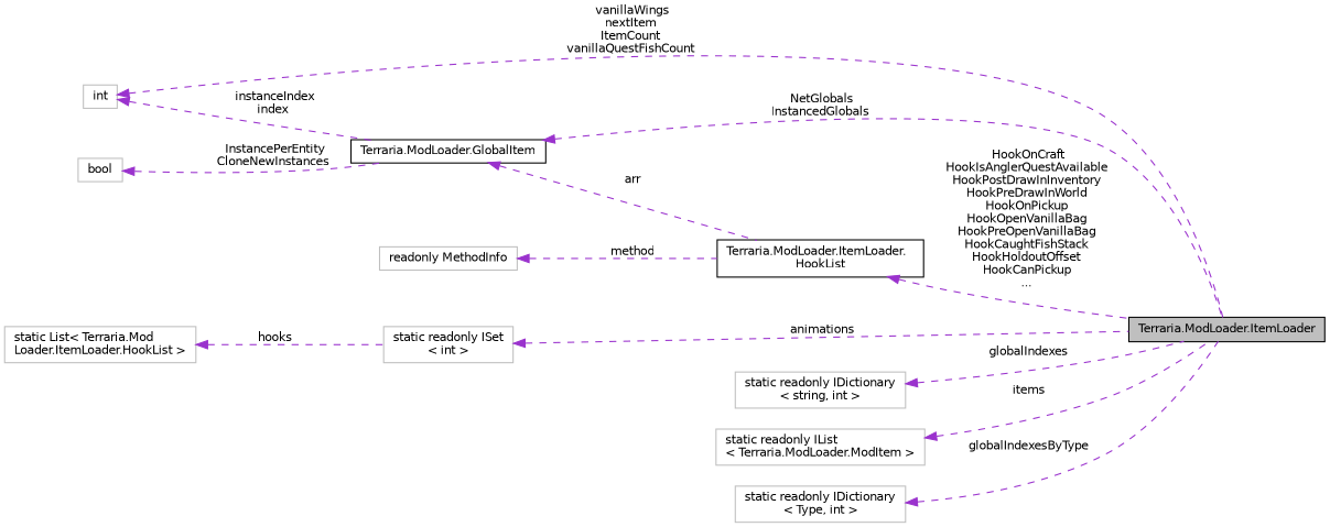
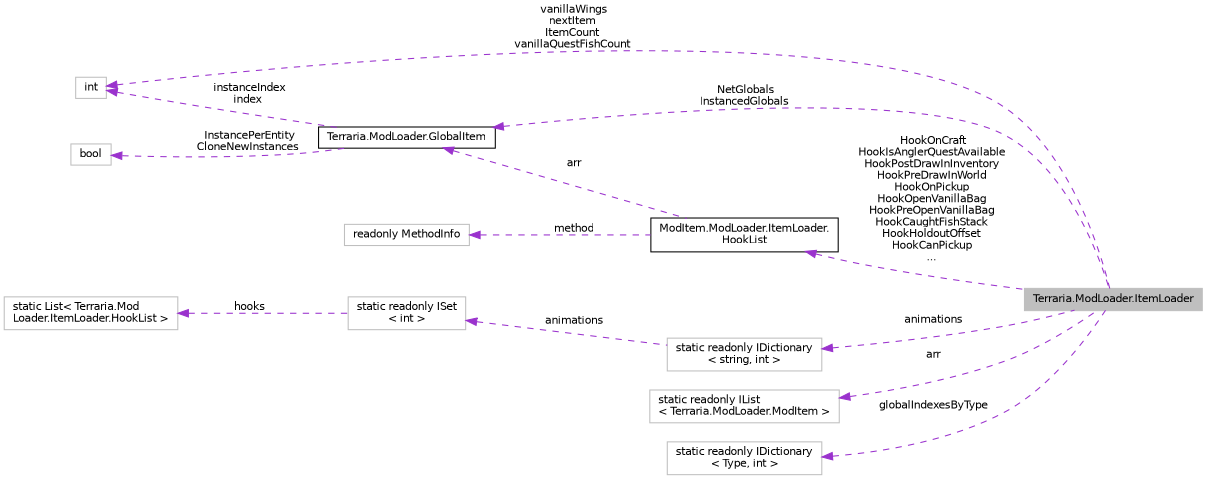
  digraph {
    rankdir=LR
    node [color=grey75 fillcolor=white fontname=Helvetica fontsize=10 shape=record style=filled]
    edge [color=darkorchid3 dir=back fontname=Helvetica fontsize=10 labelfontname=Helvetica labelfontsize=10 style=dashed]
-   n1 [color=black fillcolor=grey75 fontcolor=black height=0.2 label="Terraria.ModLoader.ItemLoader" width=0.4]
-   n2 [color=black height=0.2 label="Terraria.ModLoader.ItemLoader.\lHookList" width=0.4]
+   n1 [fillcolor=grey75 fontcolor=black height=0.2 label="Terraria.ModLoader.ItemLoader" width=0.4]
+   n2 [color=black height=0.2 label="ModItem.ModLoader.ItemLoader.\lHookList" width=0.4]
    n3 [color=black height=0.2 label="Terraria.ModLoader.GlobalItem" width=0.4]
    n4 [height=0.2 label=int width=0.4]
    n5 [height=0.2 label=bool width=0.4]
    n6 [height=0.2 label="readonly MethodInfo" width=0.4]
    n7 [height=0.2 label="static readonly ISet\l\< int \>" width=0.4]
    n8 [height=0.2 label="static readonly IList\l\< Terraria.ModLoader.ModItem \>" width=0.4]
    n9 [height=0.2 label="static readonly IDictionary\l\< string, int \>" width=0.4]
    n10 [height=0.2 label="static List\< Terraria.Mod\lLoader.ItemLoader.HookList \>" width=0.4]
    n11 [height=0.2 label="static readonly IDictionary\l\< Type, int \>" width=0.4]
    n2 -> n1 [label=" HookOnCraft\nHookIsAnglerQuestAvailable\nHookPostDrawInInventory\nHookPreDrawInWorld\nHookOnPickup\nHookOpenVanillaBag\nHookPreOpenVanillaBag\nHookCaughtFishStack\nHookHoldoutOffset\nHookCanPickup\n..."]
    n3 -> n1 [label=" NetGlobals\nInstancedGlobals"]
    n3 -> n2 [label=" arr"]
    n4 -> n1 [label=" vanillaWings\nnextItem\nItemCount\nvanillaQuestFishCount"]
    n4 -> n3 [label=" instanceIndex\nindex"]
    n5 -> n3 [label=" InstancePerEntity\nCloneNewInstances"]
    n6 -> n2 [label=" method"]
-   n7 -> n1 [label=" animations"]
-   n8 -> n1 [label=" items"]
-   n9 -> n1 [label=" globalIndexes"]
+   n7 -> n9 [label=" animations"]
+   n8 -> n1 [label=" arr"]
+   n9 -> n1 [label=" animations"]
    n10 -> n7 [label=" hooks"]
    n11 -> n1 [label=" globalIndexesByType"]
  }
